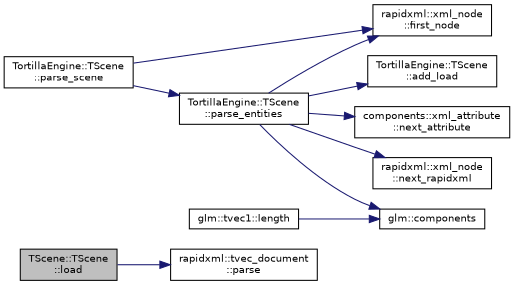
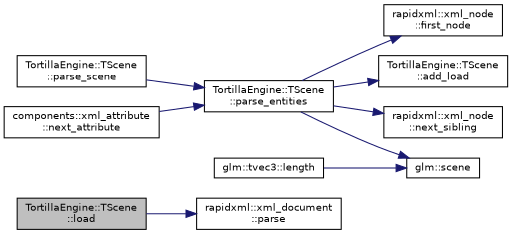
  digraph {
    rankdir=LR
    node [color=black fillcolor=white fontname=Helvetica fontsize=10 shape=record style=filled]
    edge [color=midnightblue fontname=Helvetica fontsize=10 labelfontname=Helvetica labelfontsize=10 style=solid]
-   n1 [fillcolor=grey75 fontcolor=black height=0.2 label="TScene::TScene\l::load" width=0.4]
-   n2 [height=0.2 label="rapidxml::tvec_document\l::parse" width=0.4]
+   n1 [fillcolor=grey75 fontcolor=black height=0.2 label="TortillaEngine::TScene\l::load" width=0.4]
+   n2 [height=0.2 label="rapidxml::xml_document\l::parse" width=0.4]
    n3 [height=0.2 label="TortillaEngine::TScene\l::parse_scene" width=0.4]
    n4 [height=0.2 label="rapidxml::xml_node\l::first_node" width=0.4]
    n5 [height=0.2 label="TortillaEngine::TScene\l::parse_entities" width=0.4]
    n6 [height=0.2 label="TortillaEngine::TScene\l::add_load" width=0.4]
-   n7 [height=0.2 label="glm::components" width=0.4]
+   n7 [height=0.2 label="glm::scene" width=0.4]
    n8 [height=0.2 label="components::xml_attribute\l::next_attribute" width=0.4]
-   n9 [height=0.2 label="rapidxml::xml_node\l::next_rapidxml" width=0.4]
-   n10 [height=0.2 label="glm::tvec1::length" width=0.4]
+   n9 [height=0.2 label="rapidxml::xml_node\l::next_sibling" width=0.4]
+   n10 [height=0.2 label="glm::tvec3::length" width=0.4]
    n1 -> n2
-   n3 -> n4
    n3 -> n5
    n5 -> n4
    n5 -> n6
    n5 -> n7
-   n5 -> n8
+   n8 -> n5
    n5 -> n9
    n10 -> n7
  }
